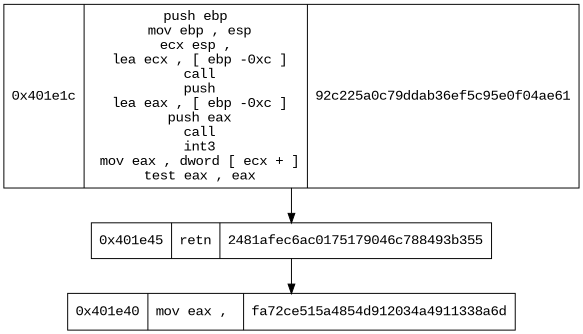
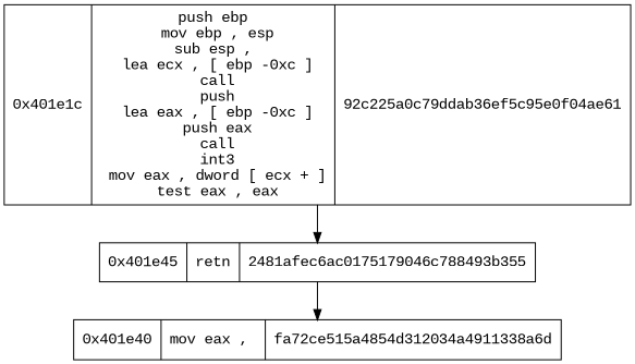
  digraph {
    fontname="Liberation Mono"
    node [fontname="Liberation Mono" shape=record]
    edge [fontname="Liberation Mono"]
-   n1 [label="0x401e1c|  push ebp\n mov ebp ,  esp\n ecx esp , \n lea ecx ,   [ ebp -0xc ]\n call\n push\n lea eax ,   [ ebp -0xc ]\n push eax\n call\n int3\n mov eax ,  dword  [ ecx + ]\n test eax ,  eax\n| 92c225a0c79ddab36ef5c95e0f04ae61"]
+   n1 [label="0x401e1c|  push ebp\n mov ebp ,  esp\n sub esp , \n lea ecx ,   [ ebp -0xc ]\n call\n push\n lea eax ,   [ ebp -0xc ]\n push eax\n call\n int3\n mov eax ,  dword  [ ecx + ]\n test eax ,  eax\n| 92c225a0c79ddab36ef5c95e0f04ae61"]
    n2 [label="0x401e45|  retn\n| 2481afec6ac0175179046c788493b355"]
-   n3 [label="0x401e40|  mov eax , \n| fa72ce515a4854d912034a4911338a6d"]
+   n3 [label="0x401e40|  mov eax , \n| fa72ce515a4854d312034a4911338a6d"]
    n1 -> n2
    n2 -> n3
  }
